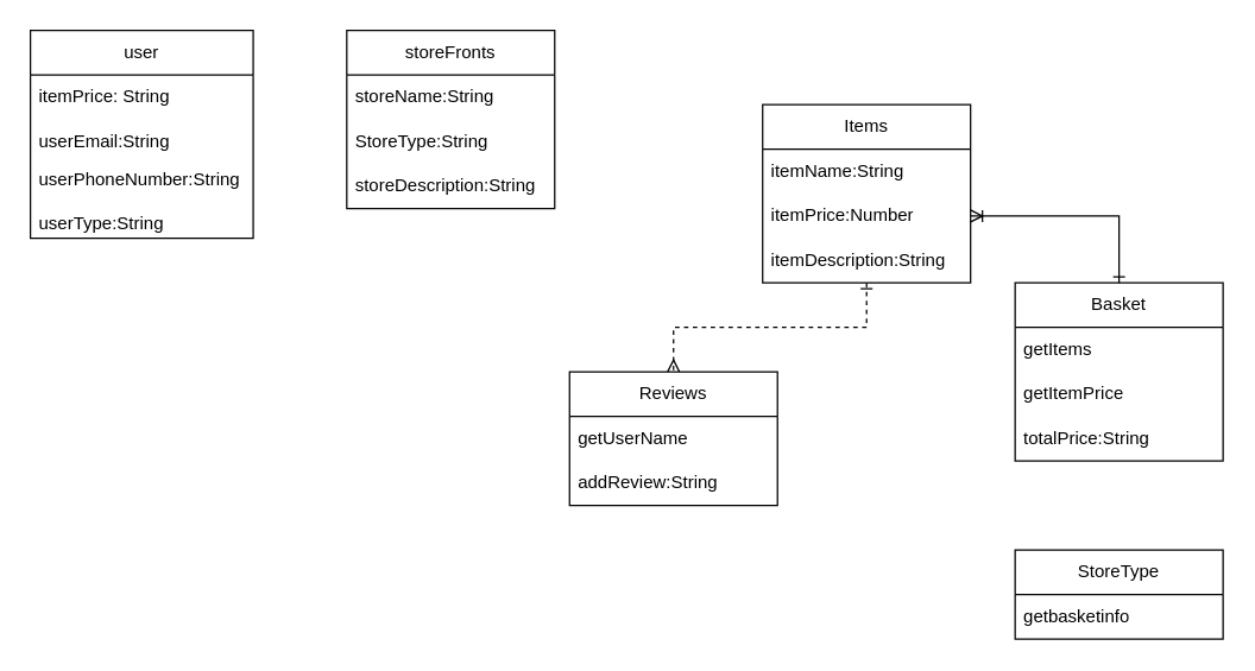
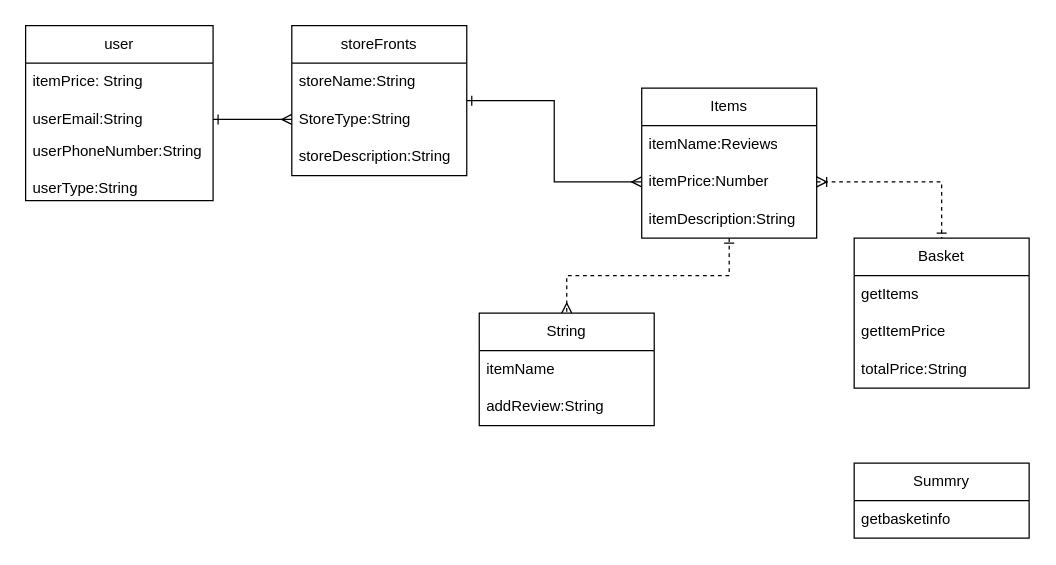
  <mxCell id="0" />
  <mxCell id="1" parent="0" />
  <mxCell id="2" value="user" style="swimlane;fontStyle=0;childLayout=stackLayout;horizontal=1;startSize=30;horizontalStack=0;resizeParent=1;resizeParentMax=0;resizeLast=0;collapsible=1;marginBottom=0;whiteSpace=wrap;html=1;" parent="1" vertex="1"><mxGeometry x="20" y="20" width="150" height="140" as="geometry" /></mxCell>
  <mxCell id="3" value="itemPrice: String" style="text;strokeColor=none;fillColor=none;align=left;verticalAlign=middle;spacingLeft=4;spacingRight=4;overflow=hidden;points=[[0,0.5],[1,0.5]];portConstraint=eastwest;rotatable=0;whiteSpace=wrap;html=1;" parent="2" vertex="1"><mxGeometry y="30" width="150" height="30" as="geometry" /></mxCell>
  <mxCell id="4" value="userEmail:String" style="text;strokeColor=none;fillColor=none;align=left;verticalAlign=middle;spacingLeft=4;spacingRight=4;overflow=hidden;points=[[0,0.5],[1,0.5]];portConstraint=eastwest;rotatable=0;whiteSpace=wrap;html=1;" parent="2" vertex="1"><mxGeometry y="60" width="150" height="30" as="geometry" /></mxCell>
  <mxCell id="5" value="userPhoneNumber:String&lt;div&gt;&lt;br&gt;&lt;/div&gt;&lt;div&gt;userType:String&lt;/div&gt;" style="text;strokeColor=none;fillColor=none;align=left;verticalAlign=middle;spacingLeft=4;spacingRight=4;overflow=hidden;points=[[0,0.5],[1,0.5]];portConstraint=eastwest;rotatable=0;whiteSpace=wrap;html=1;" parent="2" vertex="1"><mxGeometry y="90" width="150" height="50" as="geometry" /></mxCell>
+ <mxCell id="6" style="edgeStyle=orthogonalEdgeStyle;rounded=0;orthogonalLoop=1;jettySize=auto;html=1;exitX=1;exitY=0.5;exitDx=0;exitDy=0;startArrow=ERone;startFill=0;endArrow=ERmany;endFill=0;" parent="1" source="7" target="14" edge="1"><mxGeometry relative="1" as="geometry" /></mxCell>
  <mxCell id="7" value="storeFronts" style="swimlane;fontStyle=0;childLayout=stackLayout;horizontal=1;startSize=30;horizontalStack=0;resizeParent=1;resizeParentMax=0;resizeLast=0;collapsible=1;marginBottom=0;whiteSpace=wrap;html=1;" parent="1" vertex="1"><mxGeometry x="233" y="20" width="140" height="120" as="geometry" /></mxCell>
  <mxCell id="8" value="storeName:String" style="text;strokeColor=none;fillColor=none;align=left;verticalAlign=middle;spacingLeft=4;spacingRight=4;overflow=hidden;points=[[0,0.5],[1,0.5]];portConstraint=eastwest;rotatable=0;whiteSpace=wrap;html=1;" parent="7" vertex="1"><mxGeometry y="30" width="140" height="30" as="geometry" /></mxCell>
  <mxCell id="9" value="StoreType:String" style="text;strokeColor=none;fillColor=none;align=left;verticalAlign=middle;spacingLeft=4;spacingRight=4;overflow=hidden;points=[[0,0.5],[1,0.5]];portConstraint=eastwest;rotatable=0;whiteSpace=wrap;html=1;" parent="7" vertex="1"><mxGeometry y="60" width="140" height="30" as="geometry" /></mxCell>
  <mxCell id="10" value="storeDescription:String" style="text;strokeColor=none;fillColor=none;align=left;verticalAlign=middle;spacingLeft=4;spacingRight=4;overflow=hidden;points=[[0,0.5],[1,0.5]];portConstraint=eastwest;rotatable=0;whiteSpace=wrap;html=1;" parent="7" vertex="1"><mxGeometry y="90" width="140" height="30" as="geometry" /></mxCell>
  <mxCell id="11" style="edgeStyle=orthogonalEdgeStyle;rounded=0;orthogonalLoop=1;jettySize=auto;html=1;entryX=0.5;entryY=0;entryDx=0;entryDy=0;startArrow=ERone;startFill=0;endArrow=ERmany;endFill=0;dashed=1;" parent="1" source="12" target="16" edge="1"><mxGeometry relative="1" as="geometry" /></mxCell>
  <mxCell id="12" value="Items" style="swimlane;fontStyle=0;childLayout=stackLayout;horizontal=1;startSize=30;horizontalStack=0;resizeParent=1;resizeParentMax=0;resizeLast=0;collapsible=1;marginBottom=0;whiteSpace=wrap;html=1;" parent="1" vertex="1"><mxGeometry x="513" y="70" width="140" height="120" as="geometry" /></mxCell>
- <mxCell id="13" value="itemName:String" style="text;strokeColor=none;fillColor=none;align=left;verticalAlign=middle;spacingLeft=4;spacingRight=4;overflow=hidden;points=[[0,0.5],[1,0.5]];portConstraint=eastwest;rotatable=0;whiteSpace=wrap;html=1;" parent="12" vertex="1"><mxGeometry y="30" width="140" height="30" as="geometry" /></mxCell>
+ <mxCell id="13" value="itemName:Reviews" style="text;strokeColor=none;fillColor=none;align=left;verticalAlign=middle;spacingLeft=4;spacingRight=4;overflow=hidden;points=[[0,0.5],[1,0.5]];portConstraint=eastwest;rotatable=0;whiteSpace=wrap;html=1;" parent="12" vertex="1"><mxGeometry y="30" width="140" height="30" as="geometry" /></mxCell>
  <mxCell id="14" value="itemPrice:Number" style="text;strokeColor=none;fillColor=none;align=left;verticalAlign=middle;spacingLeft=4;spacingRight=4;overflow=hidden;points=[[0,0.5],[1,0.5]];portConstraint=eastwest;rotatable=0;whiteSpace=wrap;html=1;" parent="12" vertex="1"><mxGeometry y="60" width="140" height="30" as="geometry" /></mxCell>
  <mxCell id="15" value="itemDescription:String" style="text;strokeColor=none;fillColor=none;align=left;verticalAlign=middle;spacingLeft=4;spacingRight=4;overflow=hidden;points=[[0,0.5],[1,0.5]];portConstraint=eastwest;rotatable=0;whiteSpace=wrap;html=1;" parent="12" vertex="1"><mxGeometry y="90" width="140" height="30" as="geometry" /></mxCell>
- <mxCell id="16" value="Reviews" style="swimlane;fontStyle=0;childLayout=stackLayout;horizontal=1;startSize=30;horizontalStack=0;resizeParent=1;resizeParentMax=0;resizeLast=0;collapsible=1;marginBottom=0;whiteSpace=wrap;html=1;" parent="1" vertex="1"><mxGeometry x="383" y="250" width="140" height="90" as="geometry" /></mxCell>
- <mxCell id="17" value="getUserName" style="text;strokeColor=none;fillColor=none;align=left;verticalAlign=middle;spacingLeft=4;spacingRight=4;overflow=hidden;points=[[0,0.5],[1,0.5]];portConstraint=eastwest;rotatable=0;whiteSpace=wrap;html=1;" parent="16" vertex="1"><mxGeometry y="30" width="140" height="30" as="geometry" /></mxCell>
+ <mxCell id="16" value="String" style="swimlane;fontStyle=0;childLayout=stackLayout;horizontal=1;startSize=30;horizontalStack=0;resizeParent=1;resizeParentMax=0;resizeLast=0;collapsible=1;marginBottom=0;whiteSpace=wrap;html=1;" parent="1" vertex="1"><mxGeometry x="383" y="250" width="140" height="90" as="geometry" /></mxCell>
+ <mxCell id="17" value="itemName" style="text;strokeColor=none;fillColor=none;align=left;verticalAlign=middle;spacingLeft=4;spacingRight=4;overflow=hidden;points=[[0,0.5],[1,0.5]];portConstraint=eastwest;rotatable=0;whiteSpace=wrap;html=1;" parent="16" vertex="1"><mxGeometry y="30" width="140" height="30" as="geometry" /></mxCell>
  <mxCell id="18" value="addReview:String" style="text;strokeColor=none;fillColor=none;align=left;verticalAlign=middle;spacingLeft=4;spacingRight=4;overflow=hidden;points=[[0,0.5],[1,0.5]];portConstraint=eastwest;rotatable=0;whiteSpace=wrap;html=1;" parent="16" vertex="1"><mxGeometry y="60" width="140" height="30" as="geometry" /></mxCell>
  <mxCell id="19" value="Basket" style="swimlane;fontStyle=0;childLayout=stackLayout;horizontal=1;startSize=30;horizontalStack=0;resizeParent=1;resizeParentMax=0;resizeLast=0;collapsible=1;marginBottom=0;whiteSpace=wrap;html=1;" parent="1" vertex="1"><mxGeometry x="683" y="190" width="140" height="120" as="geometry" /></mxCell>
  <mxCell id="20" value="getItems" style="text;strokeColor=none;fillColor=none;align=left;verticalAlign=middle;spacingLeft=4;spacingRight=4;overflow=hidden;points=[[0,0.5],[1,0.5]];portConstraint=eastwest;rotatable=0;whiteSpace=wrap;html=1;" parent="19" vertex="1"><mxGeometry y="30" width="140" height="30" as="geometry" /></mxCell>
  <mxCell id="21" value="getItemPrice" style="text;strokeColor=none;fillColor=none;align=left;verticalAlign=middle;spacingLeft=4;spacingRight=4;overflow=hidden;points=[[0,0.5],[1,0.5]];portConstraint=eastwest;rotatable=0;whiteSpace=wrap;html=1;" parent="19" vertex="1"><mxGeometry y="60" width="140" height="30" as="geometry" /></mxCell>
  <mxCell id="22" value="totalPrice:String" style="text;strokeColor=none;fillColor=none;align=left;verticalAlign=middle;spacingLeft=4;spacingRight=4;overflow=hidden;points=[[0,0.5],[1,0.5]];portConstraint=eastwest;rotatable=0;whiteSpace=wrap;html=1;" parent="19" vertex="1"><mxGeometry y="90" width="140" height="30" as="geometry" /></mxCell>
- <mxCell id="23" value="StoreType" style="swimlane;fontStyle=0;childLayout=stackLayout;horizontal=1;startSize=30;horizontalStack=0;resizeParent=1;resizeParentMax=0;resizeLast=0;collapsible=1;marginBottom=0;whiteSpace=wrap;html=1;" parent="1" vertex="1"><mxGeometry x="683" y="370" width="140" height="60" as="geometry" /></mxCell>
+ <mxCell id="23" value="Summry" style="swimlane;fontStyle=0;childLayout=stackLayout;horizontal=1;startSize=30;horizontalStack=0;resizeParent=1;resizeParentMax=0;resizeLast=0;collapsible=1;marginBottom=0;whiteSpace=wrap;html=1;" parent="1" vertex="1"><mxGeometry x="683" y="370" width="140" height="60" as="geometry" /></mxCell>
  <mxCell id="24" value="getbasketinfo" style="text;strokeColor=none;fillColor=none;align=left;verticalAlign=middle;spacingLeft=4;spacingRight=4;overflow=hidden;points=[[0,0.5],[1,0.5]];portConstraint=eastwest;rotatable=0;whiteSpace=wrap;html=1;" parent="23" vertex="1"><mxGeometry y="30" width="140" height="30" as="geometry" /></mxCell>
- <mxCell id="26" style="edgeStyle=orthogonalEdgeStyle;rounded=0;orthogonalLoop=1;jettySize=auto;html=1;exitX=1;exitY=0.5;exitDx=0;exitDy=0;entryX=0.5;entryY=0;entryDx=0;entryDy=0;startArrow=ERoneToMany;startFill=0;endArrow=ERone;endFill=0;" parent="1" source="14" target="19" edge="1"><mxGeometry relative="1" as="geometry" /></mxCell>
+ <mxCell id="25" style="edgeStyle=orthogonalEdgeStyle;rounded=0;orthogonalLoop=1;jettySize=auto;html=1;exitX=1;exitY=0.5;exitDx=0;exitDy=0;entryX=0;entryY=0.5;entryDx=0;entryDy=0;endArrow=ERmany;endFill=0;startArrow=ERone;startFill=0;" parent="1" source="4" target="9" edge="1"><mxGeometry relative="1" as="geometry" /></mxCell>
+ <mxCell id="26" style="edgeStyle=orthogonalEdgeStyle;rounded=0;orthogonalLoop=1;jettySize=auto;html=1;exitX=1;exitY=0.5;exitDx=0;exitDy=0;entryX=0.5;entryY=0;entryDx=0;entryDy=0;startArrow=ERoneToMany;startFill=0;endArrow=ERone;endFill=0;dashed=1;" parent="1" source="14" target="19" edge="1"><mxGeometry relative="1" as="geometry" /></mxCell>
